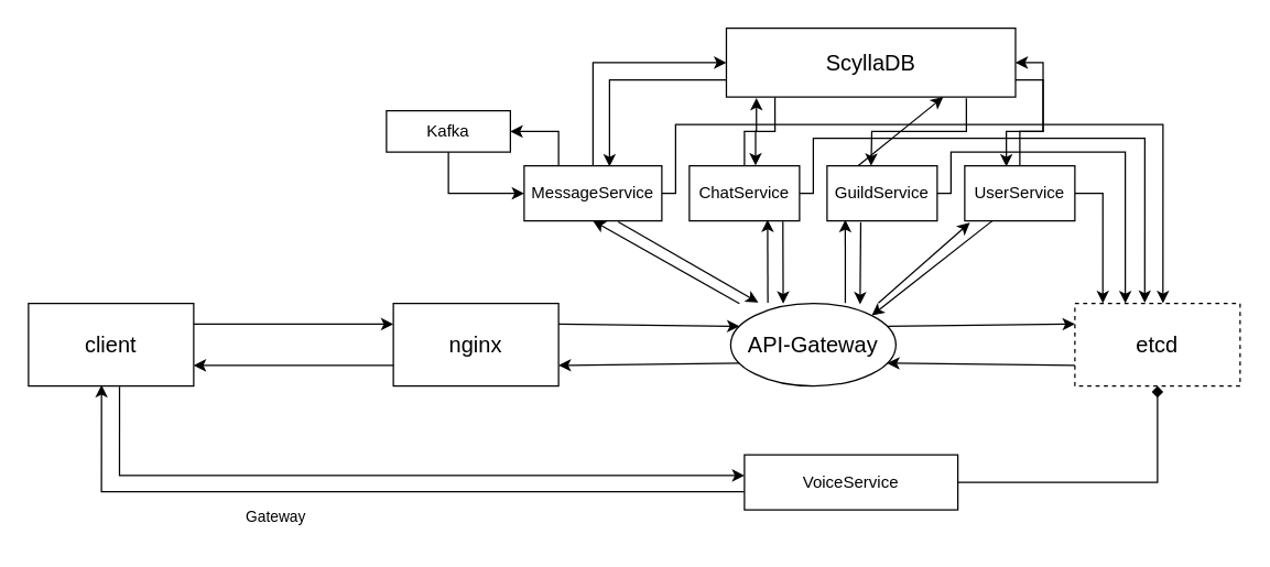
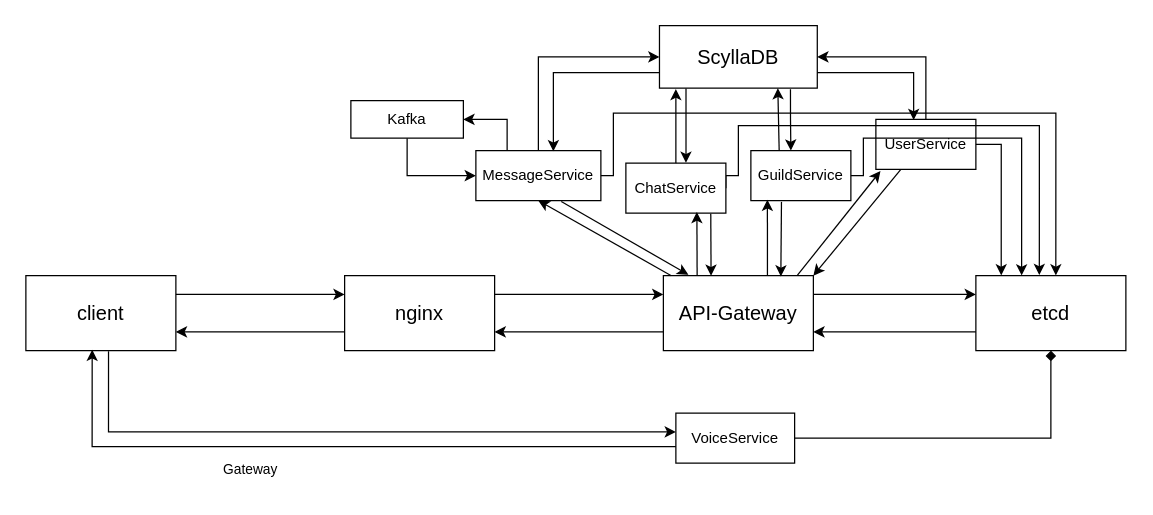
  <mxCell id="0" />
  <mxCell id="1" parent="0" />
  <mxCell id="2" style="edgeStyle=orthogonalEdgeStyle;shape=connector;rounded=0;orthogonalLoop=1;jettySize=auto;html=1;exitX=0.551;exitY=1.007;exitDx=0;exitDy=0;entryX=0;entryY=0.375;entryDx=0;entryDy=0;labelBackgroundColor=default;strokeColor=default;align=center;verticalAlign=middle;fontFamily=Helvetica;fontSize=11;fontColor=default;endArrow=classic;exitPerimeter=0;entryPerimeter=0;" edge="1" parent="1" source="3" target="22"><mxGeometry relative="1" as="geometry" /></mxCell>
  <mxCell id="3" value="&lt;font style=&quot;font-size: 16px;&quot;&gt;client&lt;/font&gt;" style="rounded=0;whiteSpace=wrap;html=1;" vertex="1" parent="1"><mxGeometry x="20" y="220" width="120" height="60" as="geometry" /></mxCell>
- <mxCell id="4" value="&lt;font style=&quot;font-size: 16px;&quot;&gt;nginx&lt;/font&gt;" style="rounded=0;whiteSpace=wrap;html=1;" vertex="1" parent="1"><mxGeometry x="285" y="220" width="120" height="60" as="geometry" /></mxCell>
+ <mxCell id="4" value="&lt;font style=&quot;font-size: 16px;&quot;&gt;nginx&lt;/font&gt;" style="rounded=0;whiteSpace=wrap;html=1;" vertex="1" parent="1"><mxGeometry x="275" y="220" width="120" height="60" as="geometry" /></mxCell>
  <mxCell id="5" value="" style="endArrow=classic;html=1;exitX=1;exitY=0.25;exitDx=0;exitDy=0;entryX=0;entryY=0.25;entryDx=0;entryDy=0;rounded=0;" edge="1" parent="1" source="3" target="4"><mxGeometry width="50" height="50" relative="1" as="geometry"><mxPoint x="290" y="380" as="sourcePoint" /><mxPoint x="340" y="330" as="targetPoint" /></mxGeometry></mxCell>
  <mxCell id="6" value="" style="endArrow=classic;html=1;exitX=0;exitY=0.75;exitDx=0;exitDy=0;entryX=1;entryY=0.75;entryDx=0;entryDy=0;rounded=0;" edge="1" parent="1" source="4" target="3"><mxGeometry width="50" height="50" relative="1" as="geometry"><mxPoint x="160" y="245" as="sourcePoint" /><mxPoint x="265" y="245" as="targetPoint" /></mxGeometry></mxCell>
- <mxCell id="7" value="&lt;font style=&quot;font-size: 16px;&quot;&gt;API-Gateway&lt;/font&gt;" style="ellipse;whiteSpace=wrap;html=1;" vertex="1" parent="1"><mxGeometry x="530" y="220" width="120" height="60" as="geometry" /></mxCell>
+ <mxCell id="7" value="&lt;font style=&quot;font-size: 16px;&quot;&gt;API-Gateway&lt;/font&gt;" style="rounded=0;whiteSpace=wrap;html=1;" vertex="1" parent="1"><mxGeometry x="530" y="220" width="120" height="60" as="geometry" /></mxCell>
  <mxCell id="8" value="" style="endArrow=classic;html=1;exitX=1;exitY=0.25;exitDx=0;exitDy=0;entryX=0;entryY=0.25;entryDx=0;entryDy=0;rounded=0;" edge="1" parent="1" source="4" target="7"><mxGeometry width="50" height="50" relative="1" as="geometry"><mxPoint x="160" y="245" as="sourcePoint" /><mxPoint x="265" y="245" as="targetPoint" /></mxGeometry></mxCell>
  <mxCell id="9" value="" style="endArrow=classic;html=1;entryX=1;entryY=0.75;entryDx=0;entryDy=0;exitX=0;exitY=0.75;exitDx=0;exitDy=0;rounded=0;" edge="1" parent="1" source="7" target="4"><mxGeometry width="50" height="50" relative="1" as="geometry"><mxPoint x="440" y="330" as="sourcePoint" /><mxPoint x="160" y="275" as="targetPoint" /></mxGeometry></mxCell>
- <mxCell id="10" value="&lt;font style=&quot;font-size: 16px;&quot;&gt;etcd&lt;/font&gt;" style="rounded=0;whiteSpace=wrap;html=1;dashed=1;" vertex="1" parent="1"><mxGeometry x="780" y="220" width="120" height="60" as="geometry" /></mxCell>
+ <mxCell id="10" value="&lt;font style=&quot;font-size: 16px;&quot;&gt;etcd&lt;/font&gt;" style="rounded=0;whiteSpace=wrap;html=1;" vertex="1" parent="1"><mxGeometry x="780" y="220" width="120" height="60" as="geometry" /></mxCell>
  <mxCell id="11" value="" style="endArrow=classic;html=1;exitX=1;exitY=0.25;exitDx=0;exitDy=0;entryX=0;entryY=0.25;entryDx=0;entryDy=0;rounded=0;" edge="1" parent="1" source="7" target="10"><mxGeometry width="50" height="50" relative="1" as="geometry"><mxPoint x="385" y="245" as="sourcePoint" /><mxPoint x="460" y="245" as="targetPoint" /></mxGeometry></mxCell>
  <mxCell id="12" value="" style="endArrow=classic;html=1;entryX=1;entryY=0.75;entryDx=0;entryDy=0;exitX=0;exitY=0.75;exitDx=0;exitDy=0;rounded=0;" edge="1" parent="1" source="10" target="7"><mxGeometry width="50" height="50" relative="1" as="geometry"><mxPoint x="460" y="275" as="sourcePoint" /><mxPoint x="385" y="275" as="targetPoint" /></mxGeometry></mxCell>
- <mxCell id="13" value="&lt;font style=&quot;font-size: 12px;&quot;&gt;UserService&lt;/font&gt;" style="rounded=0;whiteSpace=wrap;html=1;fontSize=12;" vertex="1" parent="1"><mxGeometry x="700" y="120" width="80" height="40" as="geometry" /></mxCell>
+ <mxCell id="13" value="&lt;font style=&quot;font-size: 12px;&quot;&gt;UserService&lt;/font&gt;" style="rounded=0;whiteSpace=wrap;html=1;fontSize=12;" vertex="1" parent="1"><mxGeometry x="700" y="95" width="80" height="40" as="geometry" /></mxCell>
  <mxCell id="14" style="edgeStyle=orthogonalEdgeStyle;shape=connector;rounded=0;orthogonalLoop=1;jettySize=auto;html=1;exitX=0.5;exitY=0;exitDx=0;exitDy=0;entryX=0;entryY=0.5;entryDx=0;entryDy=0;labelBackgroundColor=default;strokeColor=default;align=center;verticalAlign=middle;fontFamily=Helvetica;fontSize=11;fontColor=default;endArrow=classic;" edge="1" parent="1" source="16" target="24"><mxGeometry relative="1" as="geometry" /></mxCell>
  <mxCell id="15" style="edgeStyle=orthogonalEdgeStyle;shape=connector;rounded=0;orthogonalLoop=1;jettySize=auto;html=1;exitX=0.25;exitY=0;exitDx=0;exitDy=0;entryX=1;entryY=0.5;entryDx=0;entryDy=0;labelBackgroundColor=default;strokeColor=default;align=center;verticalAlign=middle;fontFamily=Helvetica;fontSize=11;fontColor=default;endArrow=classic;" edge="1" parent="1" source="16" target="44"><mxGeometry relative="1" as="geometry" /></mxCell>
  <mxCell id="16" value="&lt;font style=&quot;font-size: 12px;&quot;&gt;MessageService&lt;/font&gt;" style="rounded=0;whiteSpace=wrap;html=1;fontSize=12;" vertex="1" parent="1"><mxGeometry x="380" y="120" width="100" height="40" as="geometry" /></mxCell>
  <mxCell id="17" style="edgeStyle=orthogonalEdgeStyle;shape=connector;rounded=0;orthogonalLoop=1;jettySize=auto;html=1;exitX=1;exitY=0.5;exitDx=0;exitDy=0;labelBackgroundColor=default;strokeColor=default;align=center;verticalAlign=middle;fontFamily=Helvetica;fontSize=11;fontColor=default;endArrow=classic;entryX=0.423;entryY=-0.008;entryDx=0;entryDy=0;entryPerimeter=0;" edge="1" parent="1" source="18" target="10"><mxGeometry relative="1" as="geometry"><mxPoint x="830" y="210" as="targetPoint" /><Array as="points"><mxPoint x="590" y="140" /><mxPoint x="590" y="100" /><mxPoint x="831" y="100" /></Array></mxGeometry></mxCell>
- <mxCell id="18" value="&lt;font style=&quot;font-size: 12px;&quot;&gt;ChatService&lt;/font&gt;" style="rounded=0;whiteSpace=wrap;html=1;fontSize=12;" vertex="1" parent="1"><mxGeometry x="500" y="120" width="80" height="40" as="geometry" /></mxCell>
+ <mxCell id="18" value="&lt;font style=&quot;font-size: 12px;&quot;&gt;ChatService&lt;/font&gt;" style="rounded=0;whiteSpace=wrap;html=1;fontSize=12;" vertex="1" parent="1"><mxGeometry x="500" y="130" width="80" height="40" as="geometry" /></mxCell>
  <mxCell id="19" value="&lt;font style=&quot;font-size: 12px;&quot;&gt;GuildService&lt;/font&gt;" style="rounded=0;whiteSpace=wrap;html=1;fontSize=12;" vertex="1" parent="1"><mxGeometry x="600" y="120" width="80" height="40" as="geometry" /></mxCell>
  <mxCell id="20" style="edgeStyle=orthogonalEdgeStyle;orthogonalLoop=1;jettySize=auto;html=1;exitX=1;exitY=0.5;exitDx=0;exitDy=0;rounded=0;entryX=0.5;entryY=1;entryDx=0;entryDy=0;endArrow=diamond;" edge="1" parent="1" source="22" target="10"><mxGeometry relative="1" as="geometry"><mxPoint x="670" y="280" as="targetPoint" /><Array as="points"><mxPoint x="840" y="350" /></Array></mxGeometry></mxCell>
  <mxCell id="21" style="edgeStyle=orthogonalEdgeStyle;shape=connector;rounded=0;orthogonalLoop=1;jettySize=auto;html=1;exitX=0.016;exitY=0.669;exitDx=0;exitDy=0;entryX=0.442;entryY=0.988;entryDx=0;entryDy=0;labelBackgroundColor=default;strokeColor=default;align=center;verticalAlign=middle;fontFamily=Helvetica;fontSize=11;fontColor=default;endArrow=classic;entryPerimeter=0;exitPerimeter=0;" edge="1" parent="1" source="22" target="3"><mxGeometry relative="1" as="geometry" /></mxCell>
- <mxCell id="22" value="&lt;font style=&quot;font-size: 12px;&quot;&gt;VoiceService&lt;/font&gt;" style="rounded=0;whiteSpace=wrap;html=1;" vertex="1" parent="1"><mxGeometry x="540" y="330" width="155" height="40" as="geometry" /></mxCell>
+ <mxCell id="22" value="&lt;font style=&quot;font-size: 12px;&quot;&gt;VoiceService&lt;/font&gt;" style="rounded=0;whiteSpace=wrap;html=1;" vertex="1" parent="1"><mxGeometry x="540" y="330" width="95" height="40" as="geometry" /></mxCell>
  <mxCell id="23" value="Gateway" style="text;html=1;strokeColor=none;fillColor=none;align=center;verticalAlign=middle;whiteSpace=wrap;rounded=0;fontSize=11;fontFamily=Helvetica;fontColor=default;" vertex="1" parent="1"><mxGeometry x="170" y="360" width="60" height="30" as="geometry" /></mxCell>
- <mxCell id="24" value="&lt;font style=&quot;font-size: 16px;&quot;&gt;ScyllaDB&lt;/font&gt;" style="rounded=0;whiteSpace=wrap;html=1;fontFamily=Helvetica;fontSize=11;fontColor=default;" vertex="1" parent="1"><mxGeometry x="526.88" y="20" width="210" height="50" as="geometry" /></mxCell>
+ <mxCell id="24" value="&lt;font style=&quot;font-size: 16px;&quot;&gt;ScyllaDB&lt;/font&gt;" style="rounded=0;whiteSpace=wrap;html=1;fontFamily=Helvetica;fontSize=11;fontColor=default;" vertex="1" parent="1"><mxGeometry x="526.88" y="20" width="126.25" height="50" as="geometry" /></mxCell>
  <mxCell id="25" value="" style="endArrow=classic;html=1;rounded=0;labelBackgroundColor=default;strokeColor=default;align=center;verticalAlign=middle;fontFamily=Helvetica;fontSize=11;fontColor=default;shape=connector;entryX=0.5;entryY=1;entryDx=0;entryDy=0;exitX=0.053;exitY=0.001;exitDx=0;exitDy=0;exitPerimeter=0;" edge="1" parent="1" source="7" target="16"><mxGeometry width="50" height="50" relative="1" as="geometry"><mxPoint x="430" y="320" as="sourcePoint" /><mxPoint x="480" y="270" as="targetPoint" /></mxGeometry></mxCell>
  <mxCell id="26" value="" style="endArrow=classic;html=1;rounded=0;labelBackgroundColor=default;strokeColor=default;align=center;verticalAlign=middle;fontFamily=Helvetica;fontSize=11;fontColor=default;shape=connector;entryX=0.167;entryY=-0.012;entryDx=0;entryDy=0;entryPerimeter=0;exitX=0.683;exitY=1.018;exitDx=0;exitDy=0;exitPerimeter=0;" edge="1" parent="1" source="16" target="7"><mxGeometry width="50" height="50" relative="1" as="geometry"><mxPoint x="460" y="170" as="sourcePoint" /><mxPoint x="447" y="170" as="targetPoint" /></mxGeometry></mxCell>
  <mxCell id="27" value="" style="endArrow=classic;html=1;rounded=0;labelBackgroundColor=default;strokeColor=default;align=center;verticalAlign=middle;fontFamily=Helvetica;fontSize=11;fontColor=default;shape=connector;exitX=0.225;exitY=-0.008;exitDx=0;exitDy=0;exitPerimeter=0;entryX=0.71;entryY=0.978;entryDx=0;entryDy=0;entryPerimeter=0;" edge="1" parent="1" source="7" target="18"><mxGeometry width="50" height="50" relative="1" as="geometry"><mxPoint x="560" y="220" as="sourcePoint" /><mxPoint x="552" y="160" as="targetPoint" /></mxGeometry></mxCell>
  <mxCell id="28" value="" style="endArrow=classic;html=1;rounded=0;labelBackgroundColor=default;strokeColor=default;align=center;verticalAlign=middle;fontFamily=Helvetica;fontSize=11;fontColor=default;shape=connector;entryX=0.318;entryY=0.002;entryDx=0;entryDy=0;entryPerimeter=0;exitX=0.849;exitY=1.013;exitDx=0;exitDy=0;exitPerimeter=0;" edge="1" parent="1" source="18" target="7"><mxGeometry width="50" height="50" relative="1" as="geometry"><mxPoint x="569" y="230" as="sourcePoint" /><mxPoint x="569" y="170" as="targetPoint" /></mxGeometry></mxCell>
  <mxCell id="29" value="" style="endArrow=classic;html=1;rounded=0;labelBackgroundColor=default;strokeColor=default;align=center;verticalAlign=middle;fontFamily=Helvetica;fontSize=11;fontColor=default;shape=connector;entryX=0.165;entryY=0.982;entryDx=0;entryDy=0;exitX=0.694;exitY=-0.006;exitDx=0;exitDy=0;entryPerimeter=0;exitPerimeter=0;" edge="1" parent="1" source="7" target="19"><mxGeometry width="50" height="50" relative="1" as="geometry"><mxPoint x="650" y="250" as="sourcePoint" /><mxPoint x="650" y="190" as="targetPoint" /></mxGeometry></mxCell>
  <mxCell id="30" value="" style="endArrow=classic;html=1;rounded=0;labelBackgroundColor=default;strokeColor=default;align=center;verticalAlign=middle;fontFamily=Helvetica;fontSize=11;fontColor=default;shape=connector;entryX=0.783;entryY=0.011;entryDx=0;entryDy=0;entryPerimeter=0;exitX=0.306;exitY=1.025;exitDx=0;exitDy=0;exitPerimeter=0;" edge="1" parent="1" source="19" target="7"><mxGeometry width="50" height="50" relative="1" as="geometry"><mxPoint x="650" y="140" as="sourcePoint" /><mxPoint x="681.5" y="230" as="targetPoint" /></mxGeometry></mxCell>
  <mxCell id="31" value="" style="endArrow=classic;html=1;rounded=0;labelBackgroundColor=default;strokeColor=default;align=center;verticalAlign=middle;fontFamily=Helvetica;fontSize=11;fontColor=default;shape=connector;entryX=0.046;entryY=1.033;entryDx=0;entryDy=0;exitX=0.894;exitY=-0.006;exitDx=0;exitDy=0;entryPerimeter=0;exitPerimeter=0;" edge="1" parent="1" source="7" target="13"><mxGeometry width="50" height="50" relative="1" as="geometry"><mxPoint x="630" y="230" as="sourcePoint" /><mxPoint x="631" y="169" as="targetPoint" /></mxGeometry></mxCell>
  <mxCell id="32" value="" style="endArrow=classic;html=1;rounded=0;labelBackgroundColor=default;strokeColor=default;align=center;verticalAlign=middle;fontFamily=Helvetica;fontSize=11;fontColor=default;shape=connector;entryX=1;entryY=0;entryDx=0;entryDy=0;exitX=0.25;exitY=1;exitDx=0;exitDy=0;" edge="1" parent="1" source="13" target="7"><mxGeometry width="50" height="50" relative="1" as="geometry"><mxPoint x="652" y="229" as="sourcePoint" /><mxPoint x="729" y="170" as="targetPoint" /></mxGeometry></mxCell>
  <mxCell id="33" style="edgeStyle=orthogonalEdgeStyle;shape=connector;rounded=0;orthogonalLoop=1;jettySize=auto;html=1;exitX=1;exitY=0.5;exitDx=0;exitDy=0;labelBackgroundColor=default;strokeColor=default;align=center;verticalAlign=middle;fontFamily=Helvetica;fontSize=11;fontColor=default;endArrow=classic;entryX=0.169;entryY=-0.003;entryDx=0;entryDy=0;entryPerimeter=0;" edge="1" parent="1" source="13" target="10"><mxGeometry relative="1" as="geometry"><mxPoint x="800" y="210" as="targetPoint" /></mxGeometry></mxCell>
  <mxCell id="34" style="edgeStyle=orthogonalEdgeStyle;shape=connector;rounded=0;orthogonalLoop=1;jettySize=auto;html=1;exitX=1;exitY=0.5;exitDx=0;exitDy=0;entryX=0.305;entryY=-0.002;entryDx=0;entryDy=0;entryPerimeter=0;labelBackgroundColor=default;strokeColor=default;align=center;verticalAlign=middle;fontFamily=Helvetica;fontSize=11;fontColor=default;endArrow=classic;" edge="1" parent="1" source="19" target="10"><mxGeometry relative="1" as="geometry"><Array as="points"><mxPoint x="690" y="140" /><mxPoint x="690" y="110" /><mxPoint x="817" y="110" /></Array></mxGeometry></mxCell>
  <mxCell id="35" style="edgeStyle=orthogonalEdgeStyle;shape=connector;rounded=0;orthogonalLoop=1;jettySize=auto;html=1;exitX=1;exitY=0.5;exitDx=0;exitDy=0;entryX=0.533;entryY=-0.003;entryDx=0;entryDy=0;entryPerimeter=0;labelBackgroundColor=default;strokeColor=default;align=center;verticalAlign=middle;fontFamily=Helvetica;fontSize=11;fontColor=default;endArrow=classic;" edge="1" parent="1" source="16" target="10"><mxGeometry relative="1" as="geometry"><Array as="points"><mxPoint x="490" y="140" /><mxPoint x="490" y="90" /><mxPoint x="844" y="90" /></Array></mxGeometry></mxCell>
  <mxCell id="36" value="" style="endArrow=classic;html=1;rounded=0;labelBackgroundColor=default;strokeColor=default;align=center;verticalAlign=middle;fontFamily=Helvetica;fontSize=11;fontColor=default;shape=connector;entryX=0.75;entryY=1;entryDx=0;entryDy=0;exitX=0.283;exitY=-0.003;exitDx=0;exitDy=0;exitPerimeter=0;" edge="1" parent="1" source="19" target="24"><mxGeometry width="50" height="50" relative="1" as="geometry"><mxPoint x="530" y="130" as="sourcePoint" /><mxPoint x="530" y="71" as="targetPoint" /></mxGeometry></mxCell>
  <mxCell id="37" style="edgeStyle=orthogonalEdgeStyle;shape=connector;rounded=0;orthogonalLoop=1;jettySize=auto;html=1;exitX=0.5;exitY=0;exitDx=0;exitDy=0;entryX=0.104;entryY=1.015;entryDx=0;entryDy=0;entryPerimeter=0;labelBackgroundColor=default;strokeColor=default;align=center;verticalAlign=middle;fontFamily=Helvetica;fontSize=11;fontColor=default;endArrow=classic;" edge="1" parent="1" source="18" target="24"><mxGeometry relative="1" as="geometry" /></mxCell>
  <mxCell id="38" style="edgeStyle=orthogonalEdgeStyle;shape=connector;rounded=0;orthogonalLoop=1;jettySize=auto;html=1;exitX=0.168;exitY=1.007;exitDx=0;exitDy=0;labelBackgroundColor=default;strokeColor=default;align=center;verticalAlign=middle;fontFamily=Helvetica;fontSize=11;fontColor=default;endArrow=classic;exitPerimeter=0;entryX=0.601;entryY=-0.006;entryDx=0;entryDy=0;entryPerimeter=0;" edge="1" parent="1" source="24" target="18"><mxGeometry relative="1" as="geometry"><mxPoint x="550" y="130" as="sourcePoint" /><mxPoint x="548" y="120" as="targetPoint" /></mxGeometry></mxCell>
  <mxCell id="39" style="edgeStyle=orthogonalEdgeStyle;shape=connector;rounded=0;orthogonalLoop=1;jettySize=auto;html=1;exitX=0.83;exitY=1.019;exitDx=0;exitDy=0;labelBackgroundColor=default;strokeColor=default;align=center;verticalAlign=middle;fontFamily=Helvetica;fontSize=11;fontColor=default;endArrow=classic;exitPerimeter=0;" edge="1" parent="1" source="24"><mxGeometry relative="1" as="geometry"><mxPoint x="558" y="80" as="sourcePoint" /><mxPoint x="632" y="120" as="targetPoint" /></mxGeometry></mxCell>
  <mxCell id="40" style="edgeStyle=orthogonalEdgeStyle;shape=connector;rounded=0;orthogonalLoop=1;jettySize=auto;html=1;exitX=0;exitY=0.75;exitDx=0;exitDy=0;labelBackgroundColor=default;strokeColor=default;align=center;verticalAlign=middle;fontFamily=Helvetica;fontSize=11;fontColor=default;endArrow=classic;entryX=0.62;entryY=0.015;entryDx=0;entryDy=0;entryPerimeter=0;" edge="1" parent="1" source="24" target="16"><mxGeometry relative="1" as="geometry"><mxPoint x="558" y="80" as="sourcePoint" /><mxPoint x="558" y="130" as="targetPoint" /></mxGeometry></mxCell>
  <mxCell id="41" style="edgeStyle=orthogonalEdgeStyle;shape=connector;rounded=0;orthogonalLoop=1;jettySize=auto;html=1;exitX=0.5;exitY=0;exitDx=0;exitDy=0;entryX=1;entryY=0.5;entryDx=0;entryDy=0;labelBackgroundColor=default;strokeColor=default;align=center;verticalAlign=middle;fontFamily=Helvetica;fontSize=11;fontColor=default;endArrow=classic;" edge="1" parent="1" source="13" target="24"><mxGeometry relative="1" as="geometry"><mxPoint x="440" y="130" as="sourcePoint" /><mxPoint x="537" y="55" as="targetPoint" /></mxGeometry></mxCell>
  <mxCell id="42" style="edgeStyle=orthogonalEdgeStyle;shape=connector;rounded=0;orthogonalLoop=1;jettySize=auto;html=1;exitX=1;exitY=0.75;exitDx=0;exitDy=0;labelBackgroundColor=default;strokeColor=default;align=center;verticalAlign=middle;fontFamily=Helvetica;fontSize=11;fontColor=default;endArrow=classic;entryX=0.378;entryY=0.013;entryDx=0;entryDy=0;entryPerimeter=0;" edge="1" parent="1" source="24" target="13"><mxGeometry relative="1" as="geometry"><mxPoint x="537" y="68" as="sourcePoint" /><mxPoint x="452" y="131" as="targetPoint" /></mxGeometry></mxCell>
  <mxCell id="43" style="edgeStyle=orthogonalEdgeStyle;shape=connector;rounded=0;orthogonalLoop=1;jettySize=auto;html=1;exitX=0.5;exitY=1;exitDx=0;exitDy=0;entryX=0;entryY=0.5;entryDx=0;entryDy=0;labelBackgroundColor=default;strokeColor=default;align=center;verticalAlign=middle;fontFamily=Helvetica;fontSize=11;fontColor=default;endArrow=classic;" edge="1" parent="1" source="44" target="16"><mxGeometry relative="1" as="geometry" /></mxCell>
  <mxCell id="44" value="&lt;font style=&quot;font-size: 12px;&quot;&gt;Kafka&lt;/font&gt;" style="rounded=0;whiteSpace=wrap;html=1;fontFamily=Helvetica;fontSize=11;fontColor=default;" vertex="1" parent="1"><mxGeometry x="280" y="80" width="90" height="30" as="geometry" /></mxCell>
